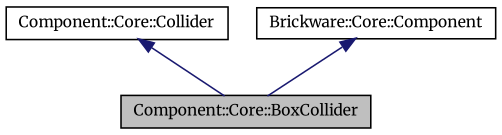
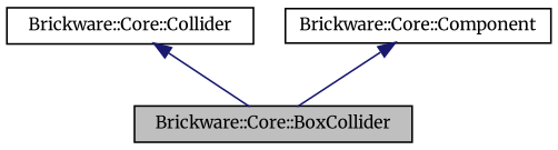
  digraph {
    fontname=Merriweather
    node [color=black fillcolor=white fontname=Merriweather fontsize=10 shape=record style=filled]
    edge [color=midnightblue dir=back fontname=Merriweather fontsize=10 labelfontname=Helvetica labelfontsize=10 style=solid]
-   n1 [fillcolor=grey75 fontcolor=black height=0.2 label="Component::Core::BoxCollider" width=0.4]
-   n2 [height=0.2 label="Component::Core::Collider" width=0.4]
+   n1 [fillcolor=grey75 fontcolor=black height=0.2 label="Brickware::Core::BoxCollider" width=0.4]
+   n2 [height=0.2 label="Brickware::Core::Collider" width=0.4]
    n3 [height=0.2 label="Brickware::Core::Component" width=0.4]
    n2 -> n1
    n3 -> n1
  }
